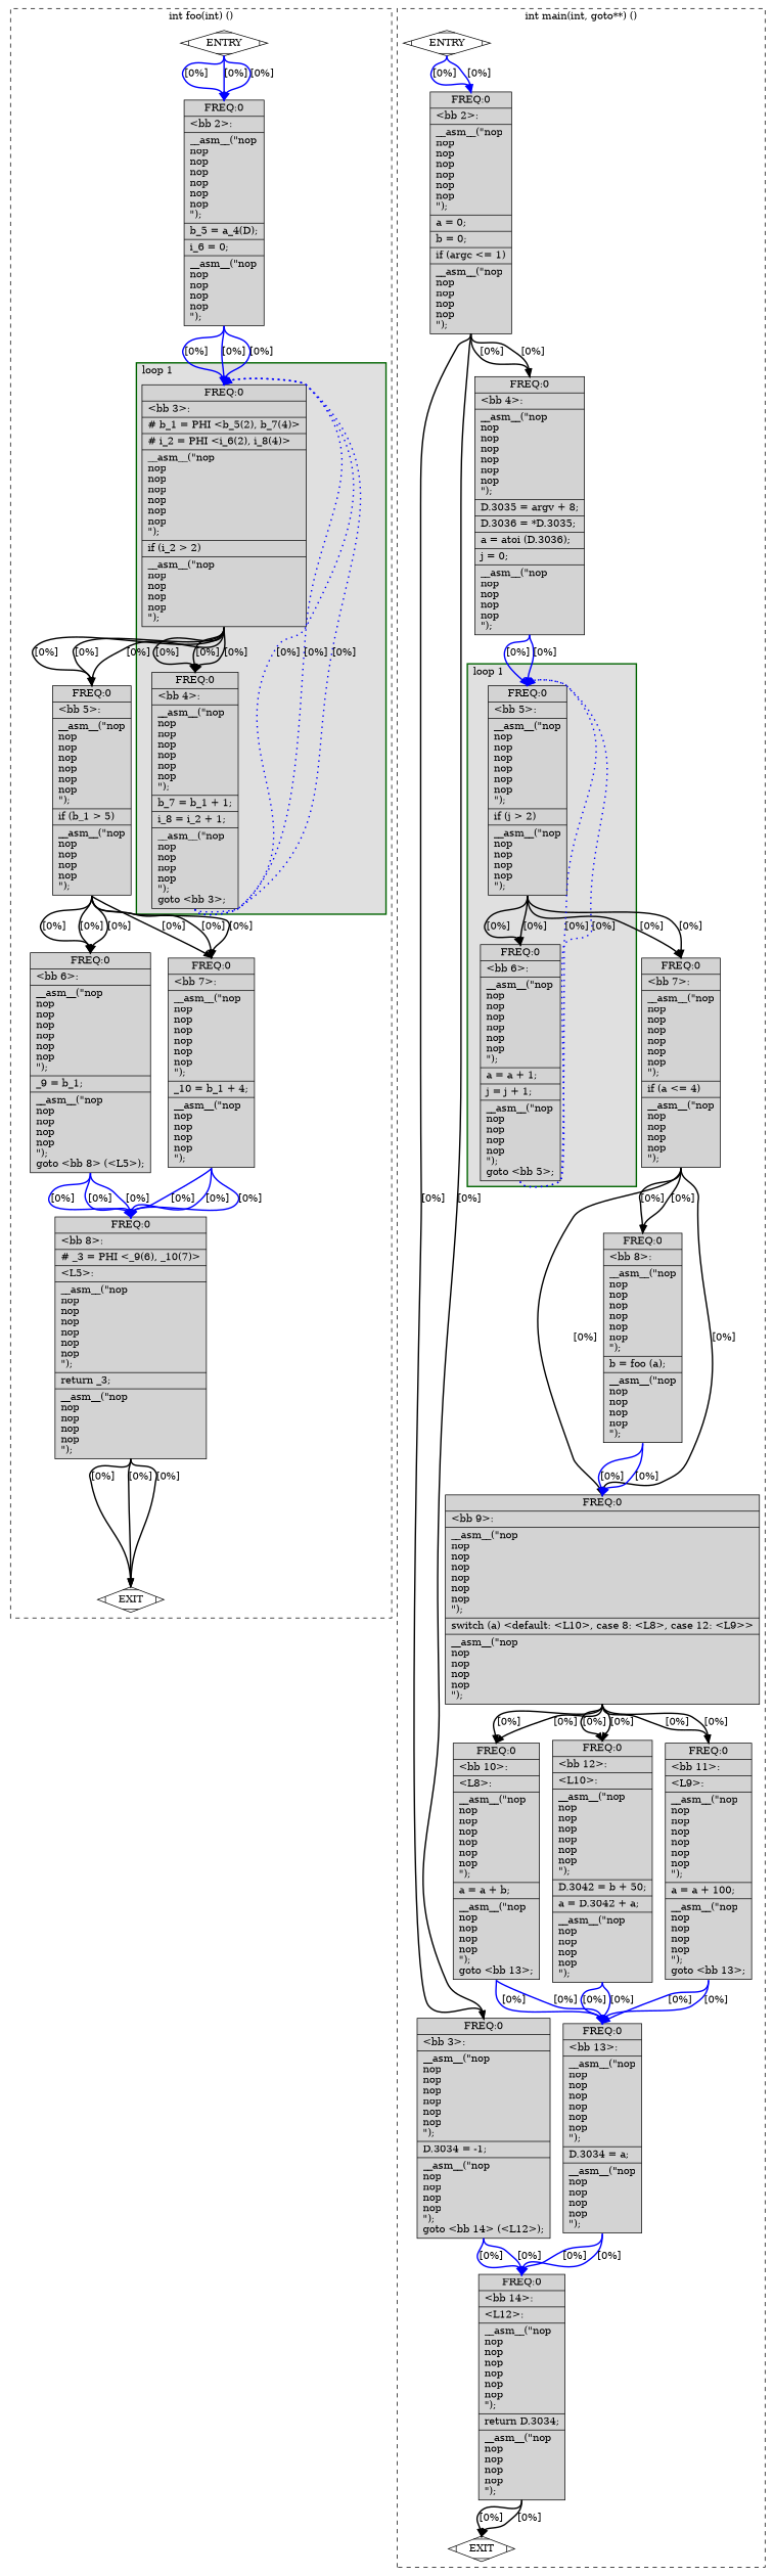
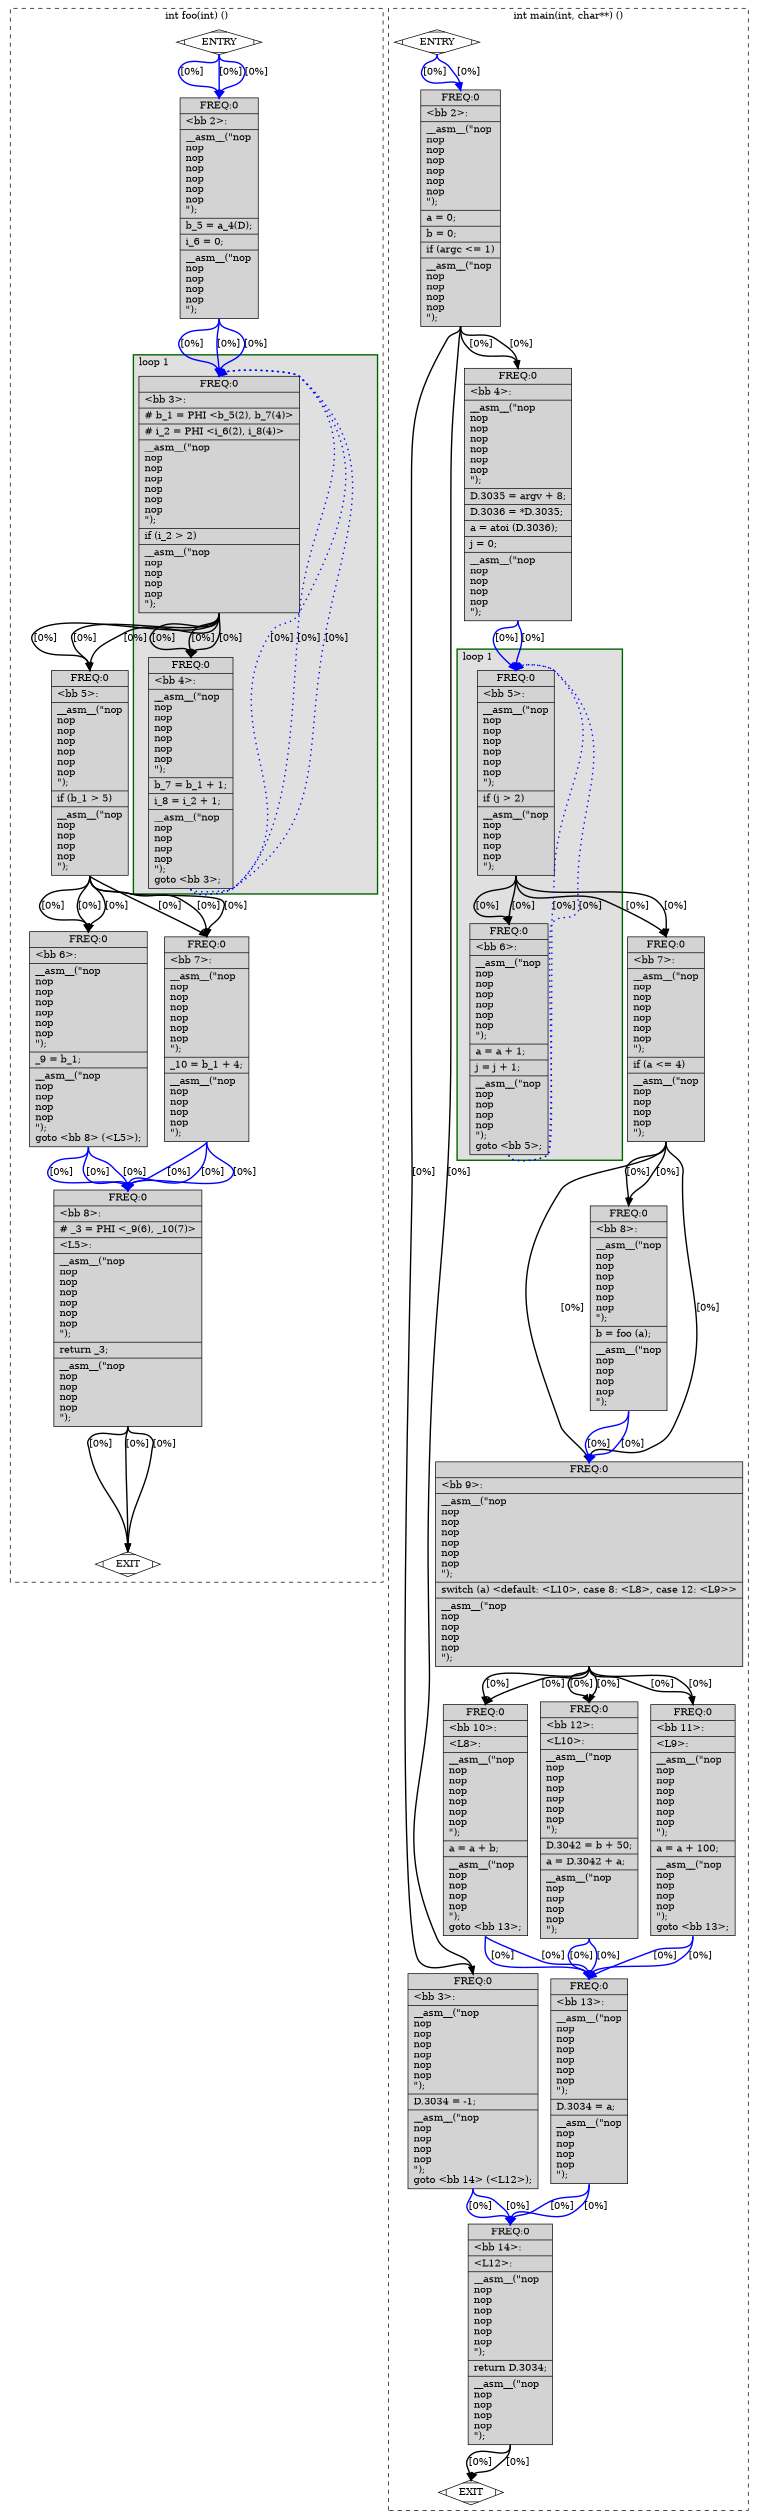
  digraph {
    node [fillcolor=lightgrey shape=record style=filled]
    edge [color=black constraint=true headport=n style="solid,bold" tailport=s weight=10]
    n1 [label="{ FREQ:0 |\<bb\ 3\>:\l|#\ b_1\ =\ PHI\ \<b_5(2),\ b_7(4)\>\l|#\ i_2\ =\ PHI\ \<i_6(2),\ i_8(4)\>\l|__asm__(\"nop\l	nop\l	nop\l	nop\l	nop\l	nop\l	nop\l\");\l|if\ (i_2\ \>\ 2)\l|__asm__(\"nop\l	nop\l	nop\l	nop\l	nop\l\");\l}"]
    n2 [label="{ FREQ:0 |\<bb\ 4\>:\l|__asm__(\"nop\l	nop\l	nop\l	nop\l	nop\l	nop\l	nop\l\");\l|b_7\ =\ b_1\ +\ 1;\l|i_8\ =\ i_2\ +\ 1;\l|__asm__(\"nop\l	nop\l	nop\l	nop\l	nop\l\");\lgoto\ \<bb\ 3\>;\l}"]
    n3 [label="{ FREQ:0 |\<bb\ 5\>:\l|__asm__(\"nop\l	nop\l	nop\l	nop\l	nop\l	nop\l	nop\l\");\l|if\ (b_1\ \>\ 5)\l|__asm__(\"nop\l	nop\l	nop\l	nop\l	nop\l\");\l}"]
    n4 [fillcolor=white label=ENTRY shape=Mdiamond]
    n5 [fillcolor=white label=EXIT shape=Mdiamond]
    n6 [label="{ FREQ:0 |\<bb\ 2\>:\l|__asm__(\"nop\l	nop\l	nop\l	nop\l	nop\l	nop\l	nop\l\");\l|b_5\ =\ a_4(D);\l|i_6\ =\ 0;\l|__asm__(\"nop\l	nop\l	nop\l	nop\l	nop\l\");\l}"]
    n7 [label="{ FREQ:0 |\<bb\ 6\>:\l|__asm__(\"nop\l	nop\l	nop\l	nop\l	nop\l	nop\l	nop\l\");\l|_9\ =\ b_1;\l|__asm__(\"nop\l	nop\l	nop\l	nop\l	nop\l\");\lgoto\ \<bb\ 8\>\ (\<L5\>);\l}"]
    n8 [label="{ FREQ:0 |\<bb\ 7\>:\l|__asm__(\"nop\l	nop\l	nop\l	nop\l	nop\l	nop\l	nop\l\");\l|_10\ =\ b_1\ +\ 4;\l|__asm__(\"nop\l	nop\l	nop\l	nop\l	nop\l\");\l}"]
    n9 [label="{ FREQ:0 |\<bb\ 8\>:\l|#\ _3\ =\ PHI\ \<_9(6),\ _10(7)\>\l|\<L5\>:\l|__asm__(\"nop\l	nop\l	nop\l	nop\l	nop\l	nop\l	nop\l\");\l|return\ _3;\l|__asm__(\"nop\l	nop\l	nop\l	nop\l	nop\l\");\l}"]
    n10 [label="{ FREQ:0 |\<bb\ 5\>:\l|__asm__(\"nop\l	nop\l	nop\l	nop\l	nop\l	nop\l	nop\l\");\l|if\ (j\ \>\ 2)\l|__asm__(\"nop\l	nop\l	nop\l	nop\l	nop\l\");\l}"]
    n11 [label="{ FREQ:0 |\<bb\ 6\>:\l|__asm__(\"nop\l	nop\l	nop\l	nop\l	nop\l	nop\l	nop\l\");\l|a\ =\ a\ +\ 1;\l|j\ =\ j\ +\ 1;\l|__asm__(\"nop\l	nop\l	nop\l	nop\l	nop\l\");\lgoto\ \<bb\ 5\>;\l}"]
    n12 [label="{ FREQ:0 |\<bb\ 7\>:\l|__asm__(\"nop\l	nop\l	nop\l	nop\l	nop\l	nop\l	nop\l\");\l|if\ (a\ \<=\ 4)\l|__asm__(\"nop\l	nop\l	nop\l	nop\l	nop\l\");\l}"]
    n13 [fillcolor=white label=ENTRY shape=Mdiamond]
    n14 [fillcolor=white label=EXIT shape=Mdiamond]
    n15 [label="{ FREQ:0 |\<bb\ 2\>:\l|__asm__(\"nop\l	nop\l	nop\l	nop\l	nop\l	nop\l	nop\l\");\l|a\ =\ 0;\l|b\ =\ 0;\l|if\ (argc\ \<=\ 1)\l|__asm__(\"nop\l	nop\l	nop\l	nop\l	nop\l\");\l}"]
    n16 [label="{ FREQ:0 |\<bb\ 3\>:\l|__asm__(\"nop\l	nop\l	nop\l	nop\l	nop\l	nop\l	nop\l\");\l|D.3034\ =\ -1;\l|__asm__(\"nop\l	nop\l	nop\l	nop\l	nop\l\");\lgoto\ \<bb\ 14\>\ (\<L12\>);\l}"]
    n17 [label="{ FREQ:0 |\<bb\ 4\>:\l|__asm__(\"nop\l	nop\l	nop\l	nop\l	nop\l	nop\l	nop\l\");\l|D.3035\ =\ argv\ +\ 8;\l|D.3036\ =\ *D.3035;\l|a\ =\ atoi\ (D.3036);\l|j\ =\ 0;\l|__asm__(\"nop\l	nop\l	nop\l	nop\l	nop\l\");\l}"]
    n18 [label="{ FREQ:0 |\<bb\ 14\>:\l|\<L12\>:\l|__asm__(\"nop\l	nop\l	nop\l	nop\l	nop\l	nop\l	nop\l\");\l|return\ D.3034;\l|__asm__(\"nop\l	nop\l	nop\l	nop\l	nop\l\");\l}"]
    n19 [label="{ FREQ:0 |\<bb\ 8\>:\l|__asm__(\"nop\l	nop\l	nop\l	nop\l	nop\l	nop\l	nop\l\");\l|b\ =\ foo\ (a);\l|__asm__(\"nop\l	nop\l	nop\l	nop\l	nop\l\");\l}"]
    n20 [label="{ FREQ:0 |\<bb\ 9\>:\l|__asm__(\"nop\l	nop\l	nop\l	nop\l	nop\l	nop\l	nop\l\");\l|switch\ (a)\ \<default:\ \<L10\>,\ case\ 8:\ \<L8\>,\ case\ 12:\ \<L9\>\>\l|__asm__(\"nop\l	nop\l	nop\l	nop\l	nop\l\");\l}"]
    n21 [label="{ FREQ:0 |\<bb\ 10\>:\l|\<L8\>:\l|__asm__(\"nop\l	nop\l	nop\l	nop\l	nop\l	nop\l	nop\l\");\l|a\ =\ a\ +\ b;\l|__asm__(\"nop\l	nop\l	nop\l	nop\l	nop\l\");\lgoto\ \<bb\ 13\>;\l}"]
    n22 [label="{ FREQ:0 |\<bb\ 11\>:\l|\<L9\>:\l|__asm__(\"nop\l	nop\l	nop\l	nop\l	nop\l	nop\l	nop\l\");\l|a\ =\ a\ +\ 100;\l|__asm__(\"nop\l	nop\l	nop\l	nop\l	nop\l\");\lgoto\ \<bb\ 13\>;\l}"]
    n23 [label="{ FREQ:0 |\<bb\ 12\>:\l|\<L10\>:\l|__asm__(\"nop\l	nop\l	nop\l	nop\l	nop\l	nop\l	nop\l\");\l|D.3042\ =\ b\ +\ 50;\l|a\ =\ D.3042\ +\ a;\l|__asm__(\"nop\l	nop\l	nop\l	nop\l	nop\l\");\l}"]
    n24 [label="{ FREQ:0 |\<bb\ 13\>:\l|__asm__(\"nop\l	nop\l	nop\l	nop\l	nop\l	nop\l	nop\l\");\l|D.3034\ =\ a;\l|__asm__(\"nop\l	nop\l	nop\l	nop\l	nop\l\");\l}"]
    subgraph cluster_1 {
      color=black
      label="int foo(int) ()"
      style=dashed
      n3
      n4
      n5
      n6
      n7
      n8
      n9
      subgraph cluster_2 {
        color=darkgreen
        fillcolor=grey88
        label="loop 1"
        labeljust=l
        penwidth=2
        style=filled
        n1
        n2
      }
    }
    subgraph cluster_3 {
      color=black
-     label="int main(int, goto**) ()"
+     label="int main(int, char**) ()"
      style=dashed
      n12
      n13
      n14
      n15
      n16
      n17
      n18
      n19
      n20
      n21
      n22
      n23
      n24
      subgraph cluster_4 {
        color=darkgreen
        fillcolor=grey88
        label="loop 1"
        labeljust=l
        penwidth=2
        style=filled
        n10
        n11
      }
    }
    n1 -> n2 [label="[0%]"]
    n1 -> n2 [label="[0%]"]
    n1 -> n2 [label="[0%]"]
    n1 -> n3 [label="[0%]"]
    n1 -> n3 [label="[0%]"]
    n1 -> n3 [label="[0%]"]
    n2 -> n1 [color=blue constraint=false label="[0%]" style="dotted,bold"]
    n2 -> n1 [color=blue constraint=false label="[0%]" style="dotted,bold"]
    n2 -> n1 [color=blue constraint=false label="[0%]" style="dotted,bold"]
    n3 -> n7 [label="[0%]"]
    n3 -> n7 [label="[0%]"]
    n3 -> n7 [label="[0%]"]
    n3 -> n8 [label="[0%]"]
    n3 -> n8 [label="[0%]"]
    n3 -> n8 [label="[0%]"]
    n4 -> n5 [style=invis color="" weight=""]
    n4 -> n5 [style=invis color="" weight=""]
    n4 -> n5 [style=invis color="" weight=""]
    n4 -> n6 [color=blue label="[0%]" weight=100]
    n4 -> n6 [color=blue label="[0%]" weight=100]
    n4 -> n6 [color=blue label="[0%]" weight=100]
    n6 -> n1 [color=blue label="[0%]" weight=100]
    n6 -> n1 [color=blue label="[0%]" weight=100]
    n6 -> n1 [color=blue label="[0%]" weight=100]
    n7 -> n9 [color=blue label="[0%]" weight=100]
    n7 -> n9 [color=blue label="[0%]" weight=100]
    n7 -> n9 [color=blue label="[0%]" weight=100]
    n8 -> n9 [color=blue label="[0%]" weight=100]
    n8 -> n9 [color=blue label="[0%]" weight=100]
    n8 -> n9 [color=blue label="[0%]" weight=100]
    n9 -> n5 [label="[0%]"]
    n9 -> n5 [label="[0%]"]
    n9 -> n5 [label="[0%]"]
    n10 -> n11 [label="[0%]"]
    n10 -> n11 [label="[0%]"]
    n10 -> n12 [label="[0%]"]
    n10 -> n12 [label="[0%]"]
    n11 -> n10 [color=blue constraint=false label="[0%]" style="dotted,bold"]
    n11 -> n10 [color=blue constraint=false label="[0%]" style="dotted,bold"]
    n12 -> n19 [label="[0%]"]
    n12 -> n19 [label="[0%]"]
    n12 -> n20 [label="[0%]"]
    n12 -> n20 [label="[0%]"]
    n13 -> n14 [style=invis color="" weight=""]
    n13 -> n14 [style=invis color="" weight=""]
    n13 -> n15 [color=blue label="[0%]" weight=100]
    n13 -> n15 [color=blue label="[0%]" weight=100]
    n15 -> n16 [label="[0%]"]
    n15 -> n16 [label="[0%]"]
    n15 -> n17 [label="[0%]"]
    n15 -> n17 [label="[0%]"]
    n16 -> n18 [color=blue label="[0%]" weight=100]
    n16 -> n18 [color=blue label="[0%]" weight=100]
    n17 -> n10 [color=blue label="[0%]" weight=100]
    n17 -> n10 [color=blue label="[0%]" weight=100]
    n18 -> n14 [label="[0%]"]
    n18 -> n14 [label="[0%]"]
    n19 -> n20 [color=blue label="[0%]" weight=100]
    n19 -> n20 [color=blue label="[0%]" weight=100]
    n20 -> n21 [label="[0%]"]
    n20 -> n21 [label="[0%]"]
    n20 -> n22 [label="[0%]"]
    n20 -> n22 [label="[0%]"]
    n20 -> n23 [label="[0%]"]
    n20 -> n23 [label="[0%]"]
    n21 -> n24 [color=blue label="[0%]" weight=100]
    n21 -> n24 [color=blue label="[0%]" weight=100]
    n22 -> n24 [color=blue label="[0%]" weight=100]
    n22 -> n24 [color=blue label="[0%]" weight=100]
    n23 -> n24 [color=blue label="[0%]" weight=100]
    n23 -> n24 [color=blue label="[0%]" weight=100]
    n24 -> n18 [color=blue label="[0%]" weight=100]
    n24 -> n18 [color=blue label="[0%]" weight=100]
  }
